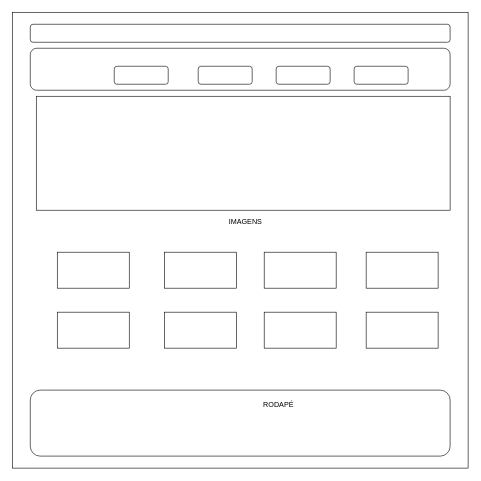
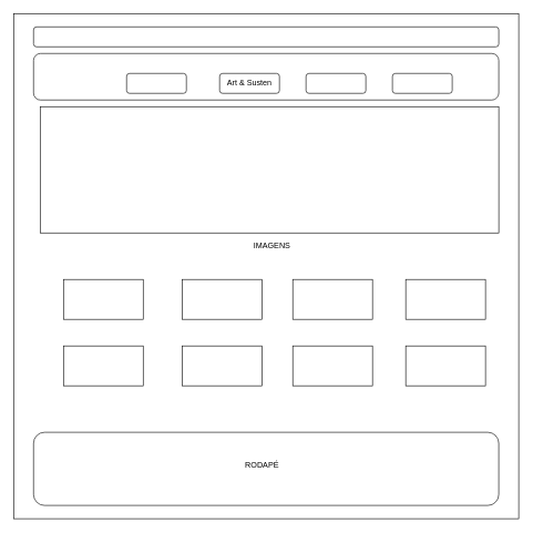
  <mxCell id="0" />
  <mxCell id="1" parent="0" />
  <mxCell id="2" value="" style="whiteSpace=wrap;html=1;aspect=fixed;" vertex="1" parent="1"><mxGeometry x="20" y="20" width="760" height="760" as="geometry" /></mxCell>
  <mxCell id="3" value="" style="rounded=1;whiteSpace=wrap;html=1;" vertex="1" parent="1"><mxGeometry x="50" y="40" width="700" height="30" as="geometry" /></mxCell>
  <mxCell id="4" value="" style="rounded=1;whiteSpace=wrap;html=1;" vertex="1" parent="1"><mxGeometry x="50" y="80" width="700" height="70" as="geometry" /></mxCell>
  <mxCell id="5" value="" style="rounded=1;whiteSpace=wrap;html=1;" vertex="1" parent="1"><mxGeometry x="190" y="110" width="90" height="30" as="geometry" /></mxCell>
  <mxCell id="6" value="" style="rounded=1;whiteSpace=wrap;html=1;" vertex="1" parent="1"><mxGeometry x="330" y="110" width="90" height="30" as="geometry" /></mxCell>
  <mxCell id="7" value="" style="rounded=1;whiteSpace=wrap;html=1;" vertex="1" parent="1"><mxGeometry x="460" y="110" width="90" height="30" as="geometry" /></mxCell>
  <mxCell id="8" value="" style="rounded=1;whiteSpace=wrap;html=1;" vertex="1" parent="1"><mxGeometry x="590" y="110" width="90" height="30" as="geometry" /></mxCell>
+ <mxCell id="9" value="Art &amp;amp; Susten" style="text;html=1;align=center;verticalAlign=middle;whiteSpace=wrap;rounded=0;" vertex="1" parent="1"><mxGeometry x="335" y="115" width="80" height="20" as="geometry" /></mxCell>
  <mxCell id="10" value="" style="rounded=0;whiteSpace=wrap;html=1;" vertex="1" parent="1"><mxGeometry x="60" y="160" width="690" height="190" as="geometry" /></mxCell>
  <mxCell id="11" value="IMAGENS" style="text;html=1;strokeColor=none;fillColor=none;align=center;verticalAlign=middle;whiteSpace=wrap;rounded=0;" vertex="1" parent="1"><mxGeometry x="289" y="360" width="240" height="20" as="geometry" /></mxCell>
  <mxCell id="12" value="" style="rounded=0;whiteSpace=wrap;html=1;" vertex="1" parent="1"><mxGeometry x="95" y="420" width="120" height="60" as="geometry" /></mxCell>
  <mxCell id="13" value="" style="rounded=0;whiteSpace=wrap;html=1;" vertex="1" parent="1"><mxGeometry x="274" y="420" width="120" height="60" as="geometry" /></mxCell>
  <mxCell id="14" value="" style="rounded=0;whiteSpace=wrap;html=1;" vertex="1" parent="1"><mxGeometry x="440" y="420" width="120" height="60" as="geometry" /></mxCell>
  <mxCell id="15" value="" style="rounded=1;whiteSpace=wrap;html=1;" vertex="1" parent="1"><mxGeometry x="50" y="650" width="700" height="110" as="geometry" /></mxCell>
- <mxCell id="16" value="RODAPÉ" style="text;html=1;strokeColor=none;fillColor=none;align=center;verticalAlign=middle;whiteSpace=wrap;rounded=0;" vertex="1" parent="1"><mxGeometry x="409" y="655" width="110" height="40" as="geometry" /></mxCell>
+ <mxCell id="16" value="RODAPÉ" style="text;html=1;strokeColor=none;fillColor=none;align=center;verticalAlign=middle;whiteSpace=wrap;rounded=0;" vertex="1" parent="1"><mxGeometry x="339" y="680" width="110" height="40" as="geometry" /></mxCell>
  <mxCell id="17" value="" style="rounded=0;whiteSpace=wrap;html=1;" vertex="1" parent="1"><mxGeometry x="610" y="420" width="120" height="60" as="geometry" /></mxCell>
  <mxCell id="18" value="" style="rounded=0;whiteSpace=wrap;html=1;" vertex="1" parent="1"><mxGeometry x="610" y="520" width="120" height="60" as="geometry" /></mxCell>
  <mxCell id="19" value="" style="rounded=0;whiteSpace=wrap;html=1;" vertex="1" parent="1"><mxGeometry x="440" y="520" width="120" height="60" as="geometry" /></mxCell>
  <mxCell id="20" value="" style="rounded=0;whiteSpace=wrap;html=1;" vertex="1" parent="1"><mxGeometry x="274" y="520" width="120" height="60" as="geometry" /></mxCell>
  <mxCell id="21" value="" style="rounded=0;whiteSpace=wrap;html=1;" vertex="1" parent="1"><mxGeometry x="95" y="520" width="120" height="60" as="geometry" /></mxCell>
